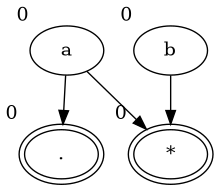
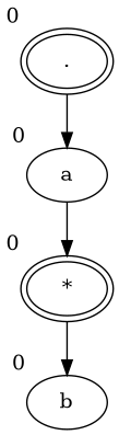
  digraph {
    node [peripheries=2 xlabel=0]
    n1 [label="."]
    n2 [label=a peripheries=1]
    n3 [label="*"]
    n4 [label=b peripheries=1]
-   n2 -> n1
+   n1 -> n2
    n2 -> n3
-   n4 -> n3
+   n3 -> n4
  }
